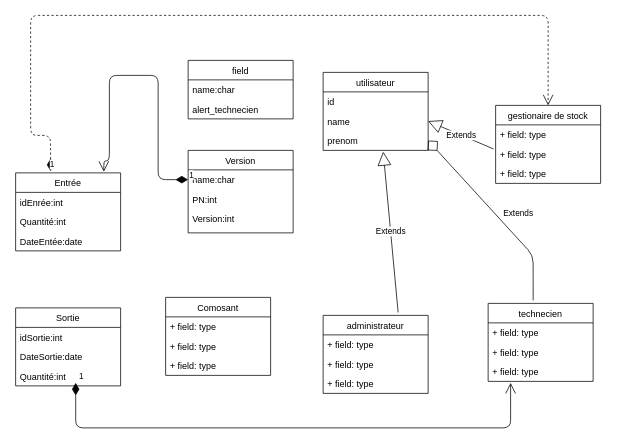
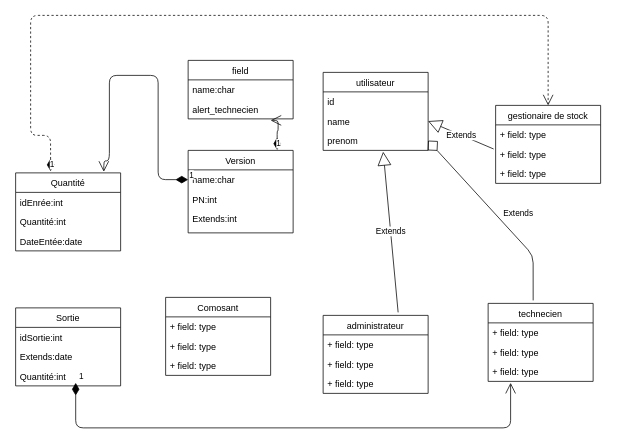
  <mxCell id="0" />
  <mxCell id="1" parent="0" />
  <mxCell id="2" value="Version" style="swimlane;fontStyle=0;childLayout=stackLayout;horizontal=1;startSize=26;fillColor=none;horizontalStack=0;resizeParent=1;resizeParentMax=0;resizeLast=0;collapsible=1;marginBottom=0;" vertex="1" parent="1"><mxGeometry x="250" y="200" width="140" height="110" as="geometry" /></mxCell>
  <mxCell id="3" value="name:char" style="text;strokeColor=none;fillColor=none;align=left;verticalAlign=top;spacingLeft=4;spacingRight=4;overflow=hidden;rotatable=0;points=[[0,0.5],[1,0.5]];portConstraint=eastwest;" vertex="1" parent="2"><mxGeometry y="26" width="140" height="26" as="geometry" /></mxCell>
  <mxCell id="4" value="PN:int" style="text;strokeColor=none;fillColor=none;align=left;verticalAlign=top;spacingLeft=4;spacingRight=4;overflow=hidden;rotatable=0;points=[[0,0.5],[1,0.5]];portConstraint=eastwest;" vertex="1" parent="2"><mxGeometry y="52" width="140" height="26" as="geometry" /></mxCell>
- <mxCell id="5" value="Version:int" style="text;strokeColor=none;fillColor=none;align=left;verticalAlign=top;spacingLeft=4;spacingRight=4;overflow=hidden;rotatable=0;points=[[0,0.5],[1,0.5]];portConstraint=eastwest;" vertex="1" parent="2"><mxGeometry y="78" width="140" height="32" as="geometry" /></mxCell>
+ <mxCell id="5" value="Extends:int" style="text;strokeColor=none;fillColor=none;align=left;verticalAlign=top;spacingLeft=4;spacingRight=4;overflow=hidden;rotatable=0;points=[[0,0.5],[1,0.5]];portConstraint=eastwest;" vertex="1" parent="2"><mxGeometry y="78" width="140" height="32" as="geometry" /></mxCell>
  <mxCell id="6" value="field" style="swimlane;fontStyle=0;childLayout=stackLayout;horizontal=1;startSize=26;fillColor=none;horizontalStack=0;resizeParent=1;resizeParentMax=0;resizeLast=0;collapsible=1;marginBottom=0;" vertex="1" parent="1"><mxGeometry x="250" y="80" width="140" height="78" as="geometry" /></mxCell>
  <mxCell id="7" value="name:char" style="text;strokeColor=none;fillColor=none;align=left;verticalAlign=top;spacingLeft=4;spacingRight=4;overflow=hidden;rotatable=0;points=[[0,0.5],[1,0.5]];portConstraint=eastwest;" vertex="1" parent="6"><mxGeometry y="26" width="140" height="26" as="geometry" /></mxCell>
  <mxCell id="8" value="alert_technecien" style="text;strokeColor=none;fillColor=none;align=left;verticalAlign=top;spacingLeft=4;spacingRight=4;overflow=hidden;rotatable=0;points=[[0,0.5],[1,0.5]];portConstraint=eastwest;" vertex="1" parent="6"><mxGeometry y="52" width="140" height="26" as="geometry" /></mxCell>
- <mxCell id="9" value="Entrée" style="swimlane;fontStyle=0;childLayout=stackLayout;horizontal=1;startSize=26;fillColor=none;horizontalStack=0;resizeParent=1;resizeParentMax=0;resizeLast=0;collapsible=1;marginBottom=0;" vertex="1" parent="1"><mxGeometry x="20" y="230" width="140" height="104" as="geometry" /></mxCell>
+ <mxCell id="9" value="Quantité" style="swimlane;fontStyle=0;childLayout=stackLayout;horizontal=1;startSize=26;fillColor=none;horizontalStack=0;resizeParent=1;resizeParentMax=0;resizeLast=0;collapsible=1;marginBottom=0;" vertex="1" parent="1"><mxGeometry x="20" y="230" width="140" height="104" as="geometry" /></mxCell>
  <mxCell id="10" value="idEnrée:int" style="text;strokeColor=none;fillColor=none;align=left;verticalAlign=top;spacingLeft=4;spacingRight=4;overflow=hidden;rotatable=0;points=[[0,0.5],[1,0.5]];portConstraint=eastwest;" vertex="1" parent="9"><mxGeometry y="26" width="140" height="26" as="geometry" /></mxCell>
  <mxCell id="11" value="Quantité:int" style="text;strokeColor=none;fillColor=none;align=left;verticalAlign=top;spacingLeft=4;spacingRight=4;overflow=hidden;rotatable=0;points=[[0,0.5],[1,0.5]];portConstraint=eastwest;" vertex="1" parent="9"><mxGeometry y="52" width="140" height="26" as="geometry" /></mxCell>
  <mxCell id="12" value="DateEntée:date" style="text;strokeColor=none;fillColor=none;align=left;verticalAlign=top;spacingLeft=4;spacingRight=4;overflow=hidden;rotatable=0;points=[[0,0.5],[1,0.5]];portConstraint=eastwest;" vertex="1" parent="9"><mxGeometry y="78" width="140" height="26" as="geometry" /></mxCell>
  <mxCell id="13" value="Sortie" style="swimlane;fontStyle=0;childLayout=stackLayout;horizontal=1;startSize=26;fillColor=none;horizontalStack=0;resizeParent=1;resizeParentMax=0;resizeLast=0;collapsible=1;marginBottom=0;" vertex="1" parent="1"><mxGeometry x="20" y="410" width="140" height="104" as="geometry" /></mxCell>
  <mxCell id="14" value="idSortie:int" style="text;strokeColor=none;fillColor=none;align=left;verticalAlign=top;spacingLeft=4;spacingRight=4;overflow=hidden;rotatable=0;points=[[0,0.5],[1,0.5]];portConstraint=eastwest;" vertex="1" parent="13"><mxGeometry y="26" width="140" height="26" as="geometry" /></mxCell>
- <mxCell id="15" value="DateSortie:date" style="text;strokeColor=none;fillColor=none;align=left;verticalAlign=top;spacingLeft=4;spacingRight=4;overflow=hidden;rotatable=0;points=[[0,0.5],[1,0.5]];portConstraint=eastwest;" vertex="1" parent="13"><mxGeometry y="52" width="140" height="26" as="geometry" /></mxCell>
+ <mxCell id="15" value="Extends:date" style="text;strokeColor=none;fillColor=none;align=left;verticalAlign=top;spacingLeft=4;spacingRight=4;overflow=hidden;rotatable=0;points=[[0,0.5],[1,0.5]];portConstraint=eastwest;" vertex="1" parent="13"><mxGeometry y="52" width="140" height="26" as="geometry" /></mxCell>
  <mxCell id="16" value="Quantité:int" style="text;strokeColor=none;fillColor=none;align=left;verticalAlign=top;spacingLeft=4;spacingRight=4;overflow=hidden;rotatable=0;points=[[0,0.5],[1,0.5]];portConstraint=eastwest;" vertex="1" parent="13"><mxGeometry y="78" width="140" height="26" as="geometry" /></mxCell>
  <mxCell id="17" value="gestionaire de stock" style="swimlane;fontStyle=0;childLayout=stackLayout;horizontal=1;startSize=26;fillColor=none;horizontalStack=0;resizeParent=1;resizeParentMax=0;resizeLast=0;collapsible=1;marginBottom=0;" vertex="1" parent="1"><mxGeometry x="660" y="140" width="140" height="104" as="geometry" /></mxCell>
  <mxCell id="18" value="+ field: type" style="text;strokeColor=none;fillColor=none;align=left;verticalAlign=top;spacingLeft=4;spacingRight=4;overflow=hidden;rotatable=0;points=[[0,0.5],[1,0.5]];portConstraint=eastwest;" vertex="1" parent="17"><mxGeometry y="26" width="140" height="26" as="geometry" /></mxCell>
  <mxCell id="19" value="+ field: type" style="text;strokeColor=none;fillColor=none;align=left;verticalAlign=top;spacingLeft=4;spacingRight=4;overflow=hidden;rotatable=0;points=[[0,0.5],[1,0.5]];portConstraint=eastwest;" vertex="1" parent="17"><mxGeometry y="52" width="140" height="26" as="geometry" /></mxCell>
  <mxCell id="20" value="+ field: type" style="text;strokeColor=none;fillColor=none;align=left;verticalAlign=top;spacingLeft=4;spacingRight=4;overflow=hidden;rotatable=0;points=[[0,0.5],[1,0.5]];portConstraint=eastwest;" vertex="1" parent="17"><mxGeometry y="78" width="140" height="26" as="geometry" /></mxCell>
  <mxCell id="21" value="technecien" style="swimlane;fontStyle=0;childLayout=stackLayout;horizontal=1;startSize=26;fillColor=none;horizontalStack=0;resizeParent=1;resizeParentMax=0;resizeLast=0;collapsible=1;marginBottom=0;" vertex="1" parent="1"><mxGeometry x="650" y="404" width="140" height="104" as="geometry" /></mxCell>
  <mxCell id="22" value="+ field: type" style="text;strokeColor=none;fillColor=none;align=left;verticalAlign=top;spacingLeft=4;spacingRight=4;overflow=hidden;rotatable=0;points=[[0,0.5],[1,0.5]];portConstraint=eastwest;" vertex="1" parent="21"><mxGeometry y="26" width="140" height="26" as="geometry" /></mxCell>
  <mxCell id="23" value="+ field: type" style="text;strokeColor=none;fillColor=none;align=left;verticalAlign=top;spacingLeft=4;spacingRight=4;overflow=hidden;rotatable=0;points=[[0,0.5],[1,0.5]];portConstraint=eastwest;" vertex="1" parent="21"><mxGeometry y="52" width="140" height="26" as="geometry" /></mxCell>
  <mxCell id="24" value="+ field: type" style="text;strokeColor=none;fillColor=none;align=left;verticalAlign=top;spacingLeft=4;spacingRight=4;overflow=hidden;rotatable=0;points=[[0,0.5],[1,0.5]];portConstraint=eastwest;" vertex="1" parent="21"><mxGeometry y="78" width="140" height="26" as="geometry" /></mxCell>
  <mxCell id="25" value="administrateur" style="swimlane;fontStyle=0;childLayout=stackLayout;horizontal=1;startSize=26;fillColor=none;horizontalStack=0;resizeParent=1;resizeParentMax=0;resizeLast=0;collapsible=1;marginBottom=0;" vertex="1" parent="1"><mxGeometry x="430" y="420" width="140" height="104" as="geometry" /></mxCell>
  <mxCell id="26" value="+ field: type" style="text;strokeColor=none;fillColor=none;align=left;verticalAlign=top;spacingLeft=4;spacingRight=4;overflow=hidden;rotatable=0;points=[[0,0.5],[1,0.5]];portConstraint=eastwest;" vertex="1" parent="25"><mxGeometry y="26" width="140" height="26" as="geometry" /></mxCell>
  <mxCell id="27" value="+ field: type" style="text;strokeColor=none;fillColor=none;align=left;verticalAlign=top;spacingLeft=4;spacingRight=4;overflow=hidden;rotatable=0;points=[[0,0.5],[1,0.5]];portConstraint=eastwest;" vertex="1" parent="25"><mxGeometry y="52" width="140" height="26" as="geometry" /></mxCell>
  <mxCell id="28" value="+ field: type" style="text;strokeColor=none;fillColor=none;align=left;verticalAlign=top;spacingLeft=4;spacingRight=4;overflow=hidden;rotatable=0;points=[[0,0.5],[1,0.5]];portConstraint=eastwest;" vertex="1" parent="25"><mxGeometry y="78" width="140" height="26" as="geometry" /></mxCell>
  <mxCell id="29" value="utilisateur" style="swimlane;fontStyle=0;childLayout=stackLayout;horizontal=1;startSize=26;fillColor=none;horizontalStack=0;resizeParent=1;resizeParentMax=0;resizeLast=0;collapsible=1;marginBottom=0;" vertex="1" parent="1"><mxGeometry x="430" y="96" width="140" height="104" as="geometry" /></mxCell>
  <mxCell id="30" value="id" style="text;strokeColor=none;fillColor=none;align=left;verticalAlign=top;spacingLeft=4;spacingRight=4;overflow=hidden;rotatable=0;points=[[0,0.5],[1,0.5]];portConstraint=eastwest;" vertex="1" parent="29"><mxGeometry y="26" width="140" height="26" as="geometry" /></mxCell>
  <mxCell id="31" value="name" style="text;strokeColor=none;fillColor=none;align=left;verticalAlign=top;spacingLeft=4;spacingRight=4;overflow=hidden;rotatable=0;points=[[0,0.5],[1,0.5]];portConstraint=eastwest;" vertex="1" parent="29"><mxGeometry y="52" width="140" height="26" as="geometry" /></mxCell>
  <mxCell id="32" value="prenom&#10;" style="text;strokeColor=none;fillColor=none;align=left;verticalAlign=top;spacingLeft=4;spacingRight=4;overflow=hidden;rotatable=0;points=[[0,0.5],[1,0.5]];portConstraint=eastwest;" vertex="1" parent="29"><mxGeometry y="78" width="140" height="26" as="geometry" /></mxCell>
  <mxCell id="33" value="Extends" style="endArrow=block;endSize=16;endFill=0;html=1;entryX=0.572;entryY=1.068;entryDx=0;entryDy=0;entryPerimeter=0;" edge="1" parent="1" target="32"><mxGeometry width="160" relative="1" as="geometry"><mxPoint x="530" y="416" as="sourcePoint" /><mxPoint x="620" y="390" as="targetPoint" /></mxGeometry></mxCell>
  <mxCell id="34" value="Extends" style="endArrow=diamond;endSize=16;endFill=0;html=1;entryX=1;entryY=0.5;entryDx=0;entryDy=0;exitX=0.429;exitY=-0.038;exitDx=0;exitDy=0;exitPerimeter=0;" edge="1" parent="1" source="21" target="32"><mxGeometry x="-0.138" y="-23" width="160" relative="1" as="geometry"><mxPoint x="640" y="414.23" as="sourcePoint" /><mxPoint x="640.08" y="343.998" as="targetPoint" /><Array as="points"><mxPoint x="710" y="340" /></Array><mxPoint as="offset" /></mxGeometry></mxCell>
  <mxCell id="35" value="Extends" style="endArrow=block;endSize=16;endFill=0;html=1;entryX=1;entryY=0.5;entryDx=0;entryDy=0;exitX=-0.019;exitY=0.237;exitDx=0;exitDy=0;exitPerimeter=0;" edge="1" parent="1" source="19" target="31"><mxGeometry width="160" relative="1" as="geometry"><mxPoint x="550" y="436" as="sourcePoint" /><mxPoint x="550.08" y="365.768" as="targetPoint" /></mxGeometry></mxCell>
  <mxCell id="36" value="Comosant" style="swimlane;fontStyle=0;childLayout=stackLayout;horizontal=1;startSize=26;fillColor=none;horizontalStack=0;resizeParent=1;resizeParentMax=0;resizeLast=0;collapsible=1;marginBottom=0;" vertex="1" parent="1"><mxGeometry x="220" y="396" width="140" height="104" as="geometry" /></mxCell>
  <mxCell id="37" value="+ field: type" style="text;strokeColor=none;fillColor=none;align=left;verticalAlign=top;spacingLeft=4;spacingRight=4;overflow=hidden;rotatable=0;points=[[0,0.5],[1,0.5]];portConstraint=eastwest;" vertex="1" parent="36"><mxGeometry y="26" width="140" height="26" as="geometry" /></mxCell>
  <mxCell id="38" value="+ field: type" style="text;strokeColor=none;fillColor=none;align=left;verticalAlign=top;spacingLeft=4;spacingRight=4;overflow=hidden;rotatable=0;points=[[0,0.5],[1,0.5]];portConstraint=eastwest;" vertex="1" parent="36"><mxGeometry y="52" width="140" height="26" as="geometry" /></mxCell>
  <mxCell id="39" value="+ field: type" style="text;strokeColor=none;fillColor=none;align=left;verticalAlign=top;spacingLeft=4;spacingRight=4;overflow=hidden;rotatable=0;points=[[0,0.5],[1,0.5]];portConstraint=eastwest;" vertex="1" parent="36"><mxGeometry y="78" width="140" height="26" as="geometry" /></mxCell>
  <mxCell id="40" value="1" style="endArrow=open;html=1;endSize=12;startArrow=diamondThin;startSize=14;startFill=1;edgeStyle=orthogonalEdgeStyle;align=left;verticalAlign=bottom;entryX=0.84;entryY=-0.014;entryDx=0;entryDy=0;entryPerimeter=0;exitX=0;exitY=0.5;exitDx=0;exitDy=0;" edge="1" parent="1" source="3" target="9"><mxGeometry x="-1" y="3" relative="1" as="geometry"><mxPoint x="224.84" y="100.004" as="sourcePoint" /><mxPoint x="120" y="213.786" as="targetPoint" /><Array as="points"><mxPoint x="210" y="239" /><mxPoint x="210" y="100" /><mxPoint x="145" y="100" /><mxPoint x="145" y="214" /><mxPoint x="138" y="214" /></Array></mxGeometry></mxCell>
+ <mxCell id="41" value="1" style="endArrow=open;html=1;endSize=12;startArrow=diamondThin;startSize=14;startFill=1;edgeStyle=orthogonalEdgeStyle;align=left;verticalAlign=bottom;entryX=0.786;entryY=1.077;entryDx=0;entryDy=0;entryPerimeter=0;exitX=0.848;exitY=-0.004;exitDx=0;exitDy=0;exitPerimeter=0;" edge="1" parent="1" source="2" target="8"><mxGeometry x="-1" y="3" relative="1" as="geometry"><mxPoint x="360" y="320" as="sourcePoint" /><mxPoint x="520" y="320" as="targetPoint" /><Array as="points"><mxPoint x="369" y="174" /><mxPoint x="370" y="174" /></Array></mxGeometry></mxCell>
  <mxCell id="42" value="1" style="endArrow=open;html=1;endSize=12;startArrow=diamondThin;startSize=14;startFill=1;edgeStyle=orthogonalEdgeStyle;align=left;verticalAlign=bottom;entryX=0.5;entryY=0;entryDx=0;entryDy=0;exitX=0.333;exitY=-0.021;exitDx=0;exitDy=0;exitPerimeter=0;dashed=1;" edge="1" parent="1" source="9" target="17"><mxGeometry x="-1" y="3" relative="1" as="geometry"><mxPoint x="40" y="70" as="sourcePoint" /><mxPoint x="520" y="320" as="targetPoint" /><Array as="points"><mxPoint x="67" y="180" /><mxPoint x="40" y="180" /><mxPoint x="40" y="20" /><mxPoint x="730" y="20" /></Array></mxGeometry></mxCell>
  <mxCell id="43" value="1" style="endArrow=open;html=1;endSize=12;startArrow=diamondThin;startSize=14;startFill=1;edgeStyle=orthogonalEdgeStyle;align=left;verticalAlign=bottom;entryX=0.214;entryY=1.077;entryDx=0;entryDy=0;entryPerimeter=0;exitX=0.572;exitY=0.846;exitDx=0;exitDy=0;exitPerimeter=0;" edge="1" parent="1" source="16" target="24"><mxGeometry x="-1" y="3" relative="1" as="geometry"><mxPoint x="100" y="520" as="sourcePoint" /><mxPoint x="390" y="570" as="targetPoint" /><Array as="points"><mxPoint x="100" y="570" /><mxPoint x="680" y="570" /></Array></mxGeometry></mxCell>
